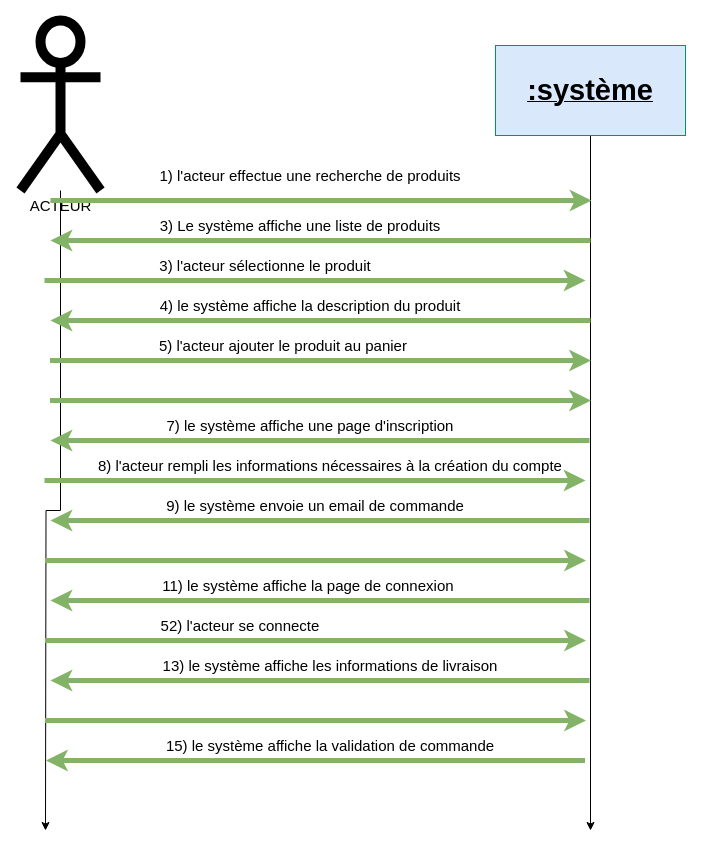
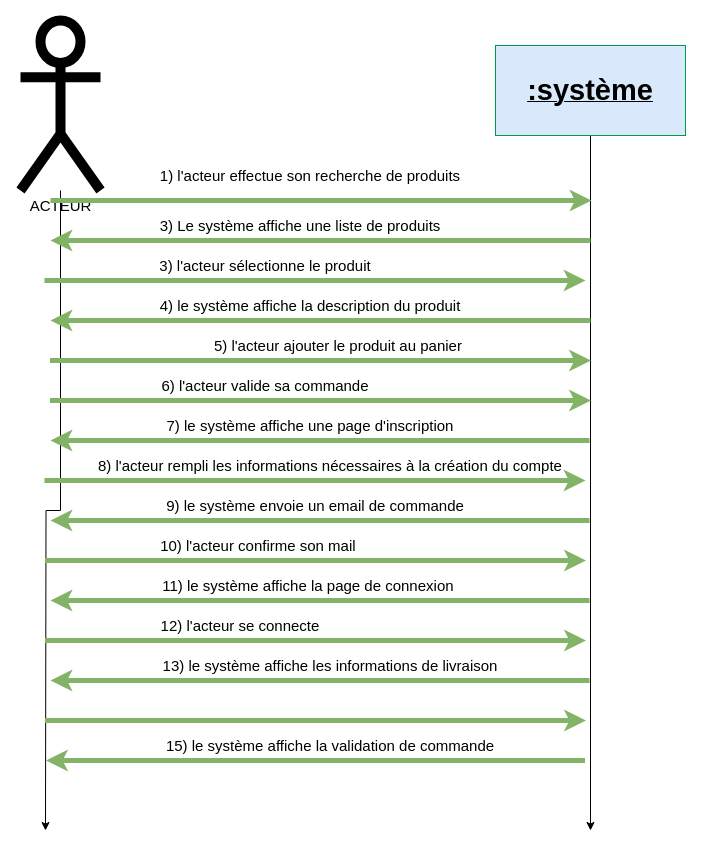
  <mxCell id="0" />
  <mxCell id="1" parent="0" />
  <mxCell id="2" style="edgeStyle=orthogonalEdgeStyle;rounded=0;orthogonalLoop=1;jettySize=auto;html=1;" edge="1" parent="1" source="3"><mxGeometry relative="1" as="geometry"><mxPoint x="45" y="830" as="targetPoint" /></mxGeometry></mxCell>
  <mxCell id="3" value="ACTEUR" style="shape=umlActor;verticalLabelPosition=bottom;verticalAlign=top;html=1;outlineConnect=0;fontSize=15;strokeWidth=10;" vertex="1" parent="1"><mxGeometry x="20" y="20" width="80" height="170" as="geometry" /></mxCell>
  <mxCell id="4" style="edgeStyle=orthogonalEdgeStyle;rounded=0;orthogonalLoop=1;jettySize=auto;html=1;" edge="1" parent="1" source="5"><mxGeometry relative="1" as="geometry"><mxPoint x="590" y="830" as="targetPoint" /></mxGeometry></mxCell>
  <mxCell id="5" value="&lt;div&gt;&lt;u&gt;&lt;font style=&quot;font-size: 29px&quot;&gt;&lt;b&gt;:système&lt;/b&gt;&lt;/font&gt;&lt;/u&gt;&lt;/div&gt;" style="rounded=0;whiteSpace=wrap;html=1;strokeColor=#00994D;fillColor=#dae8fc;" vertex="1" parent="1"><mxGeometry x="495" y="45" width="190" height="90" as="geometry" /></mxCell>
  <mxCell id="6" value="" style="endArrow=classic;html=1;rounded=0;fontSize=29;fontColor=#000000;fillColor=#d5e8d4;strokeColor=#82b366;strokeWidth=5;" edge="1" parent="1"><mxGeometry width="50" height="50" relative="1" as="geometry"><mxPoint x="50" y="200" as="sourcePoint" /><mxPoint x="591" y="200" as="targetPoint" /></mxGeometry></mxCell>
- <mxCell id="7" value="&lt;font style=&quot;font-size: 15px&quot;&gt;1) l'acteur effectue une recherche de produits&lt;/font&gt;" style="text;html=1;strokeColor=none;fillColor=none;align=center;verticalAlign=middle;whiteSpace=wrap;rounded=0;" vertex="1" parent="1"><mxGeometry x="140" y="160" width="340" height="30" as="geometry" /></mxCell>
+ <mxCell id="7" value="&lt;font style=&quot;font-size: 15px&quot;&gt;1) l'acteur effectue son recherche de produits&lt;/font&gt;" style="text;html=1;strokeColor=none;fillColor=none;align=center;verticalAlign=middle;whiteSpace=wrap;rounded=0;" vertex="1" parent="1"><mxGeometry x="140" y="160" width="340" height="30" as="geometry" /></mxCell>
  <mxCell id="8" value="" style="endArrow=classic;html=1;rounded=0;fontSize=29;fontColor=#000000;fillColor=#d5e8d4;strokeColor=#82b366;strokeWidth=5;startArrow=none;" edge="1" parent="1"><mxGeometry width="50" height="50" relative="1" as="geometry"><mxPoint x="590" y="320" as="sourcePoint" /><mxPoint x="50" y="320" as="targetPoint" /></mxGeometry></mxCell>
  <mxCell id="9" value="3) Le système affiche une liste de produits" style="text;html=1;strokeColor=none;fillColor=none;align=center;verticalAlign=middle;whiteSpace=wrap;rounded=0;fontSize=15;" vertex="1" parent="1"><mxGeometry x="100" y="210" width="400" height="30" as="geometry" /></mxCell>
  <mxCell id="10" value="" style="endArrow=classic;html=1;rounded=0;fontSize=29;fontColor=#000000;fillColor=#d5e8d4;strokeColor=#82b366;strokeWidth=5;" edge="1" parent="1"><mxGeometry width="50" height="50" relative="1" as="geometry"><mxPoint x="44" y="280" as="sourcePoint" /><mxPoint x="585" y="280" as="targetPoint" /></mxGeometry></mxCell>
  <mxCell id="11" value="3) l'acteur sélectionne le produit" style="text;html=1;strokeColor=none;fillColor=none;align=center;verticalAlign=middle;whiteSpace=wrap;rounded=0;fontSize=15;" vertex="1" parent="1"><mxGeometry x="110" y="250" width="310" height="30" as="geometry" /></mxCell>
  <mxCell id="12" value="" style="endArrow=classic;html=1;rounded=0;fontSize=29;fontColor=#000000;fillColor=#d5e8d4;strokeColor=#82b366;strokeWidth=5;startArrow=none;" edge="1" parent="1"><mxGeometry width="50" height="50" relative="1" as="geometry"><mxPoint x="590" y="240" as="sourcePoint" /><mxPoint x="50" y="240" as="targetPoint" /></mxGeometry></mxCell>
  <mxCell id="13" value="4) le système affiche la description du produit" style="text;html=1;strokeColor=none;fillColor=none;align=center;verticalAlign=middle;whiteSpace=wrap;rounded=0;fontSize=15;" vertex="1" parent="1"><mxGeometry x="150" y="290" width="320" height="30" as="geometry" /></mxCell>
  <mxCell id="14" value="" style="endArrow=classic;html=1;rounded=0;fontSize=29;fontColor=#000000;fillColor=#d5e8d4;strokeColor=#82b366;strokeWidth=5;" edge="1" parent="1"><mxGeometry width="50" height="50" relative="1" as="geometry"><mxPoint x="49.5" y="360" as="sourcePoint" /><mxPoint x="590.5" y="360" as="targetPoint" /></mxGeometry></mxCell>
- <mxCell id="15" value="5) l'acteur ajouter le produit au panier&amp;nbsp;" style="text;html=1;strokeColor=none;fillColor=none;align=center;verticalAlign=middle;whiteSpace=wrap;rounded=0;fontSize=15;" vertex="1" parent="1"><mxGeometry x="120" y="330" width="330" height="30" as="geometry" /></mxCell>
+ <mxCell id="15" value="5) l'acteur ajouter le produit au panier&amp;nbsp;" style="text;html=1;strokeColor=none;fillColor=none;align=center;verticalAlign=middle;whiteSpace=wrap;rounded=0;fontSize=15;" vertex="1" parent="1"><mxGeometry x="175" y="330" width="330" height="30" as="geometry" /></mxCell>
  <mxCell id="16" value="" style="endArrow=classic;html=1;rounded=0;fontSize=29;fontColor=#000000;fillColor=#d5e8d4;strokeColor=#82b366;strokeWidth=5;" edge="1" parent="1"><mxGeometry width="50" height="50" relative="1" as="geometry"><mxPoint x="49.5" y="400" as="sourcePoint" /><mxPoint x="590.5" y="400" as="targetPoint" /></mxGeometry></mxCell>
+ <mxCell id="17" value="6) l'acteur valide sa commande" style="text;html=1;strokeColor=none;fillColor=none;align=center;verticalAlign=middle;whiteSpace=wrap;rounded=0;fontSize=15;" vertex="1" parent="1"><mxGeometry x="110" y="370" width="310" height="30" as="geometry" /></mxCell>
  <mxCell id="18" value="" style="endArrow=classic;html=1;rounded=0;fontSize=29;fontColor=#000000;fillColor=#d5e8d4;strokeColor=#82b366;strokeWidth=5;" edge="1" parent="1"><mxGeometry width="50" height="50" relative="1" as="geometry"><mxPoint x="44" y="480" as="sourcePoint" /><mxPoint x="585" y="480" as="targetPoint" /></mxGeometry></mxCell>
  <mxCell id="19" value="7) le système affiche une page d'inscription" style="text;html=1;strokeColor=none;fillColor=none;align=center;verticalAlign=middle;whiteSpace=wrap;rounded=0;fontSize=15;" vertex="1" parent="1"><mxGeometry x="145" y="410" width="330" height="30" as="geometry" /></mxCell>
  <mxCell id="20" value="" style="endArrow=classic;html=1;rounded=0;fontSize=29;fontColor=#000000;fillColor=#d5e8d4;strokeColor=#82b366;strokeWidth=5;startArrow=none;" edge="1" parent="1"><mxGeometry width="50" height="50" relative="1" as="geometry"><mxPoint x="589" y="440" as="sourcePoint" /><mxPoint x="50" y="440" as="targetPoint" /></mxGeometry></mxCell>
  <mxCell id="21" value="8) l'acteur rempli les informations nécessaires à la création du compte" style="text;html=1;strokeColor=none;fillColor=none;align=center;verticalAlign=middle;whiteSpace=wrap;rounded=0;fontSize=15;" vertex="1" parent="1"><mxGeometry x="90" y="450" width="480" height="30" as="geometry" /></mxCell>
  <mxCell id="22" value="" style="endArrow=classic;html=1;rounded=0;fontSize=29;fontColor=#000000;fillColor=#d5e8d4;strokeColor=#82b366;strokeWidth=5;startArrow=none;" edge="1" parent="1"><mxGeometry width="50" height="50" relative="1" as="geometry"><mxPoint x="589" y="520" as="sourcePoint" /><mxPoint x="50" y="520" as="targetPoint" /></mxGeometry></mxCell>
  <mxCell id="23" value="9) le système envoie un email de commande" style="text;html=1;strokeColor=none;fillColor=none;align=center;verticalAlign=middle;whiteSpace=wrap;rounded=0;fontSize=15;" vertex="1" parent="1"><mxGeometry x="140" y="490" width="350" height="30" as="geometry" /></mxCell>
  <mxCell id="24" value="" style="endArrow=classic;html=1;rounded=0;fontSize=29;fontColor=#000000;fillColor=#d5e8d4;strokeColor=#82b366;strokeWidth=5;" edge="1" parent="1"><mxGeometry width="50" height="50" relative="1" as="geometry"><mxPoint x="44.5" y="560" as="sourcePoint" /><mxPoint x="585.5" y="560" as="targetPoint" /></mxGeometry></mxCell>
+ <mxCell id="25" value="10) l'acteur confirme son mail&amp;nbsp;" style="text;html=1;strokeColor=none;fillColor=none;align=center;verticalAlign=middle;whiteSpace=wrap;rounded=0;fontSize=15;" vertex="1" parent="1"><mxGeometry x="70" y="530" width="380" height="30" as="geometry" /></mxCell>
  <mxCell id="26" value="11) le système affiche la page de connexion&amp;nbsp;" style="text;html=1;strokeColor=none;fillColor=none;align=center;verticalAlign=middle;whiteSpace=wrap;rounded=0;fontSize=15;" vertex="1" parent="1"><mxGeometry x="150" y="570" width="320" height="30" as="geometry" /></mxCell>
  <mxCell id="27" value="" style="endArrow=classic;html=1;rounded=0;fontSize=29;fontColor=#000000;fillColor=#d5e8d4;strokeColor=#82b366;strokeWidth=5;startArrow=none;" edge="1" parent="1"><mxGeometry width="50" height="50" relative="1" as="geometry"><mxPoint x="589" y="600" as="sourcePoint" /><mxPoint x="50" y="600" as="targetPoint" /></mxGeometry></mxCell>
  <mxCell id="28" value="" style="endArrow=classic;html=1;rounded=0;fontSize=29;fontColor=#000000;fillColor=#d5e8d4;strokeColor=#82b366;strokeWidth=5;" edge="1" parent="1"><mxGeometry width="50" height="50" relative="1" as="geometry"><mxPoint x="44.5" y="640" as="sourcePoint" /><mxPoint x="585.5" y="640" as="targetPoint" /></mxGeometry></mxCell>
- <mxCell id="29" value="52) l'acteur se connecte" style="text;html=1;strokeColor=none;fillColor=none;align=center;verticalAlign=middle;whiteSpace=wrap;rounded=0;fontSize=15;" vertex="1" parent="1"><mxGeometry x="80" y="610" width="320" height="30" as="geometry" /></mxCell>
+ <mxCell id="29" value="12) l'acteur se connecte" style="text;html=1;strokeColor=none;fillColor=none;align=center;verticalAlign=middle;whiteSpace=wrap;rounded=0;fontSize=15;" vertex="1" parent="1"><mxGeometry x="80" y="610" width="320" height="30" as="geometry" /></mxCell>
  <mxCell id="30" value="" style="endArrow=classic;html=1;rounded=0;fontSize=29;fontColor=#000000;fillColor=#d5e8d4;strokeColor=#82b366;strokeWidth=5;startArrow=none;" edge="1" parent="1"><mxGeometry width="50" height="50" relative="1" as="geometry"><mxPoint x="589" y="680" as="sourcePoint" /><mxPoint x="50" y="680" as="targetPoint" /></mxGeometry></mxCell>
  <mxCell id="31" value="13) le système affiche les informations de livraison" style="text;html=1;strokeColor=none;fillColor=none;align=center;verticalAlign=middle;whiteSpace=wrap;rounded=0;fontSize=15;" vertex="1" parent="1"><mxGeometry x="160" y="650" width="340" height="30" as="geometry" /></mxCell>
  <mxCell id="32" value="" style="endArrow=classic;html=1;rounded=0;fontSize=29;fontColor=#000000;fillColor=#d5e8d4;strokeColor=#82b366;strokeWidth=5;" edge="1" parent="1"><mxGeometry width="50" height="50" relative="1" as="geometry"><mxPoint x="44.5" y="720" as="sourcePoint" /><mxPoint x="585.5" y="720" as="targetPoint" /></mxGeometry></mxCell>
  <mxCell id="33" value="" style="endArrow=classic;html=1;rounded=0;fontSize=29;fontColor=#000000;fillColor=#d5e8d4;strokeColor=#82b366;strokeWidth=5;startArrow=none;" edge="1" parent="1"><mxGeometry width="50" height="50" relative="1" as="geometry"><mxPoint x="584.5" y="760" as="sourcePoint" /><mxPoint x="45.5" y="760" as="targetPoint" /></mxGeometry></mxCell>
  <mxCell id="34" value="15) le système affiche la validation de commande" style="text;html=1;strokeColor=none;fillColor=none;align=center;verticalAlign=middle;whiteSpace=wrap;rounded=0;fontSize=15;" vertex="1" parent="1"><mxGeometry x="140" y="730" width="380" height="30" as="geometry" /></mxCell>
